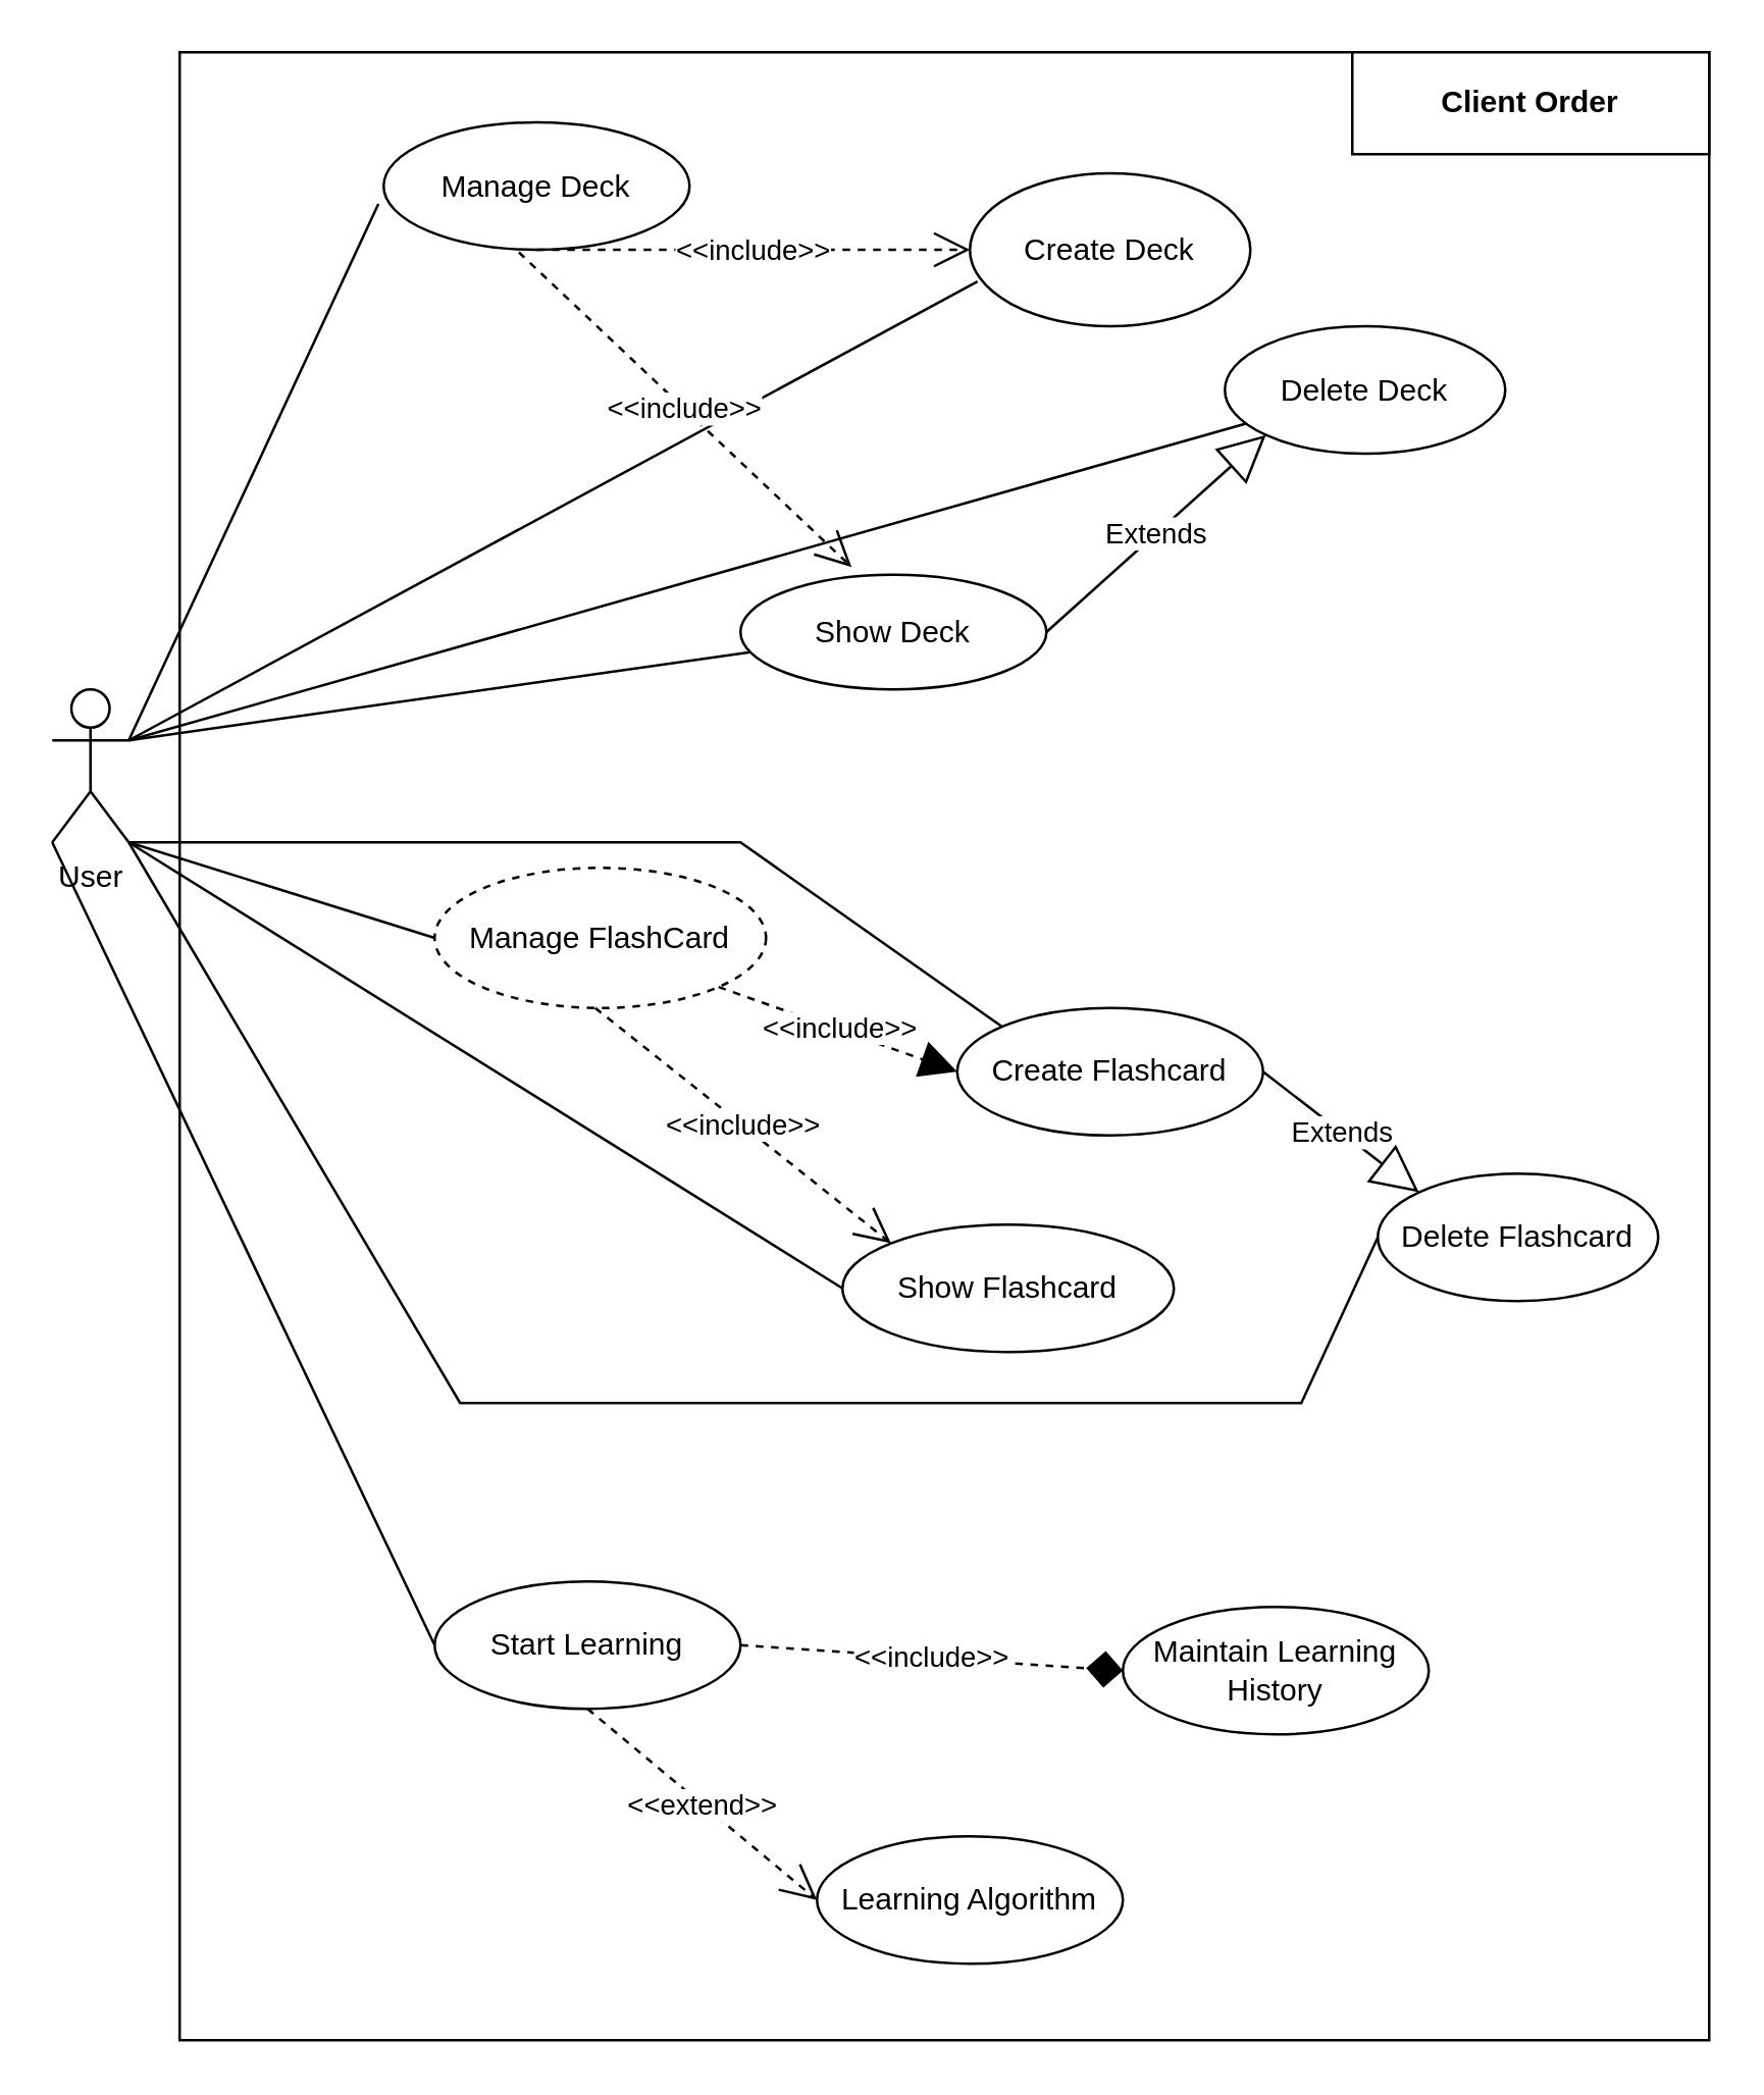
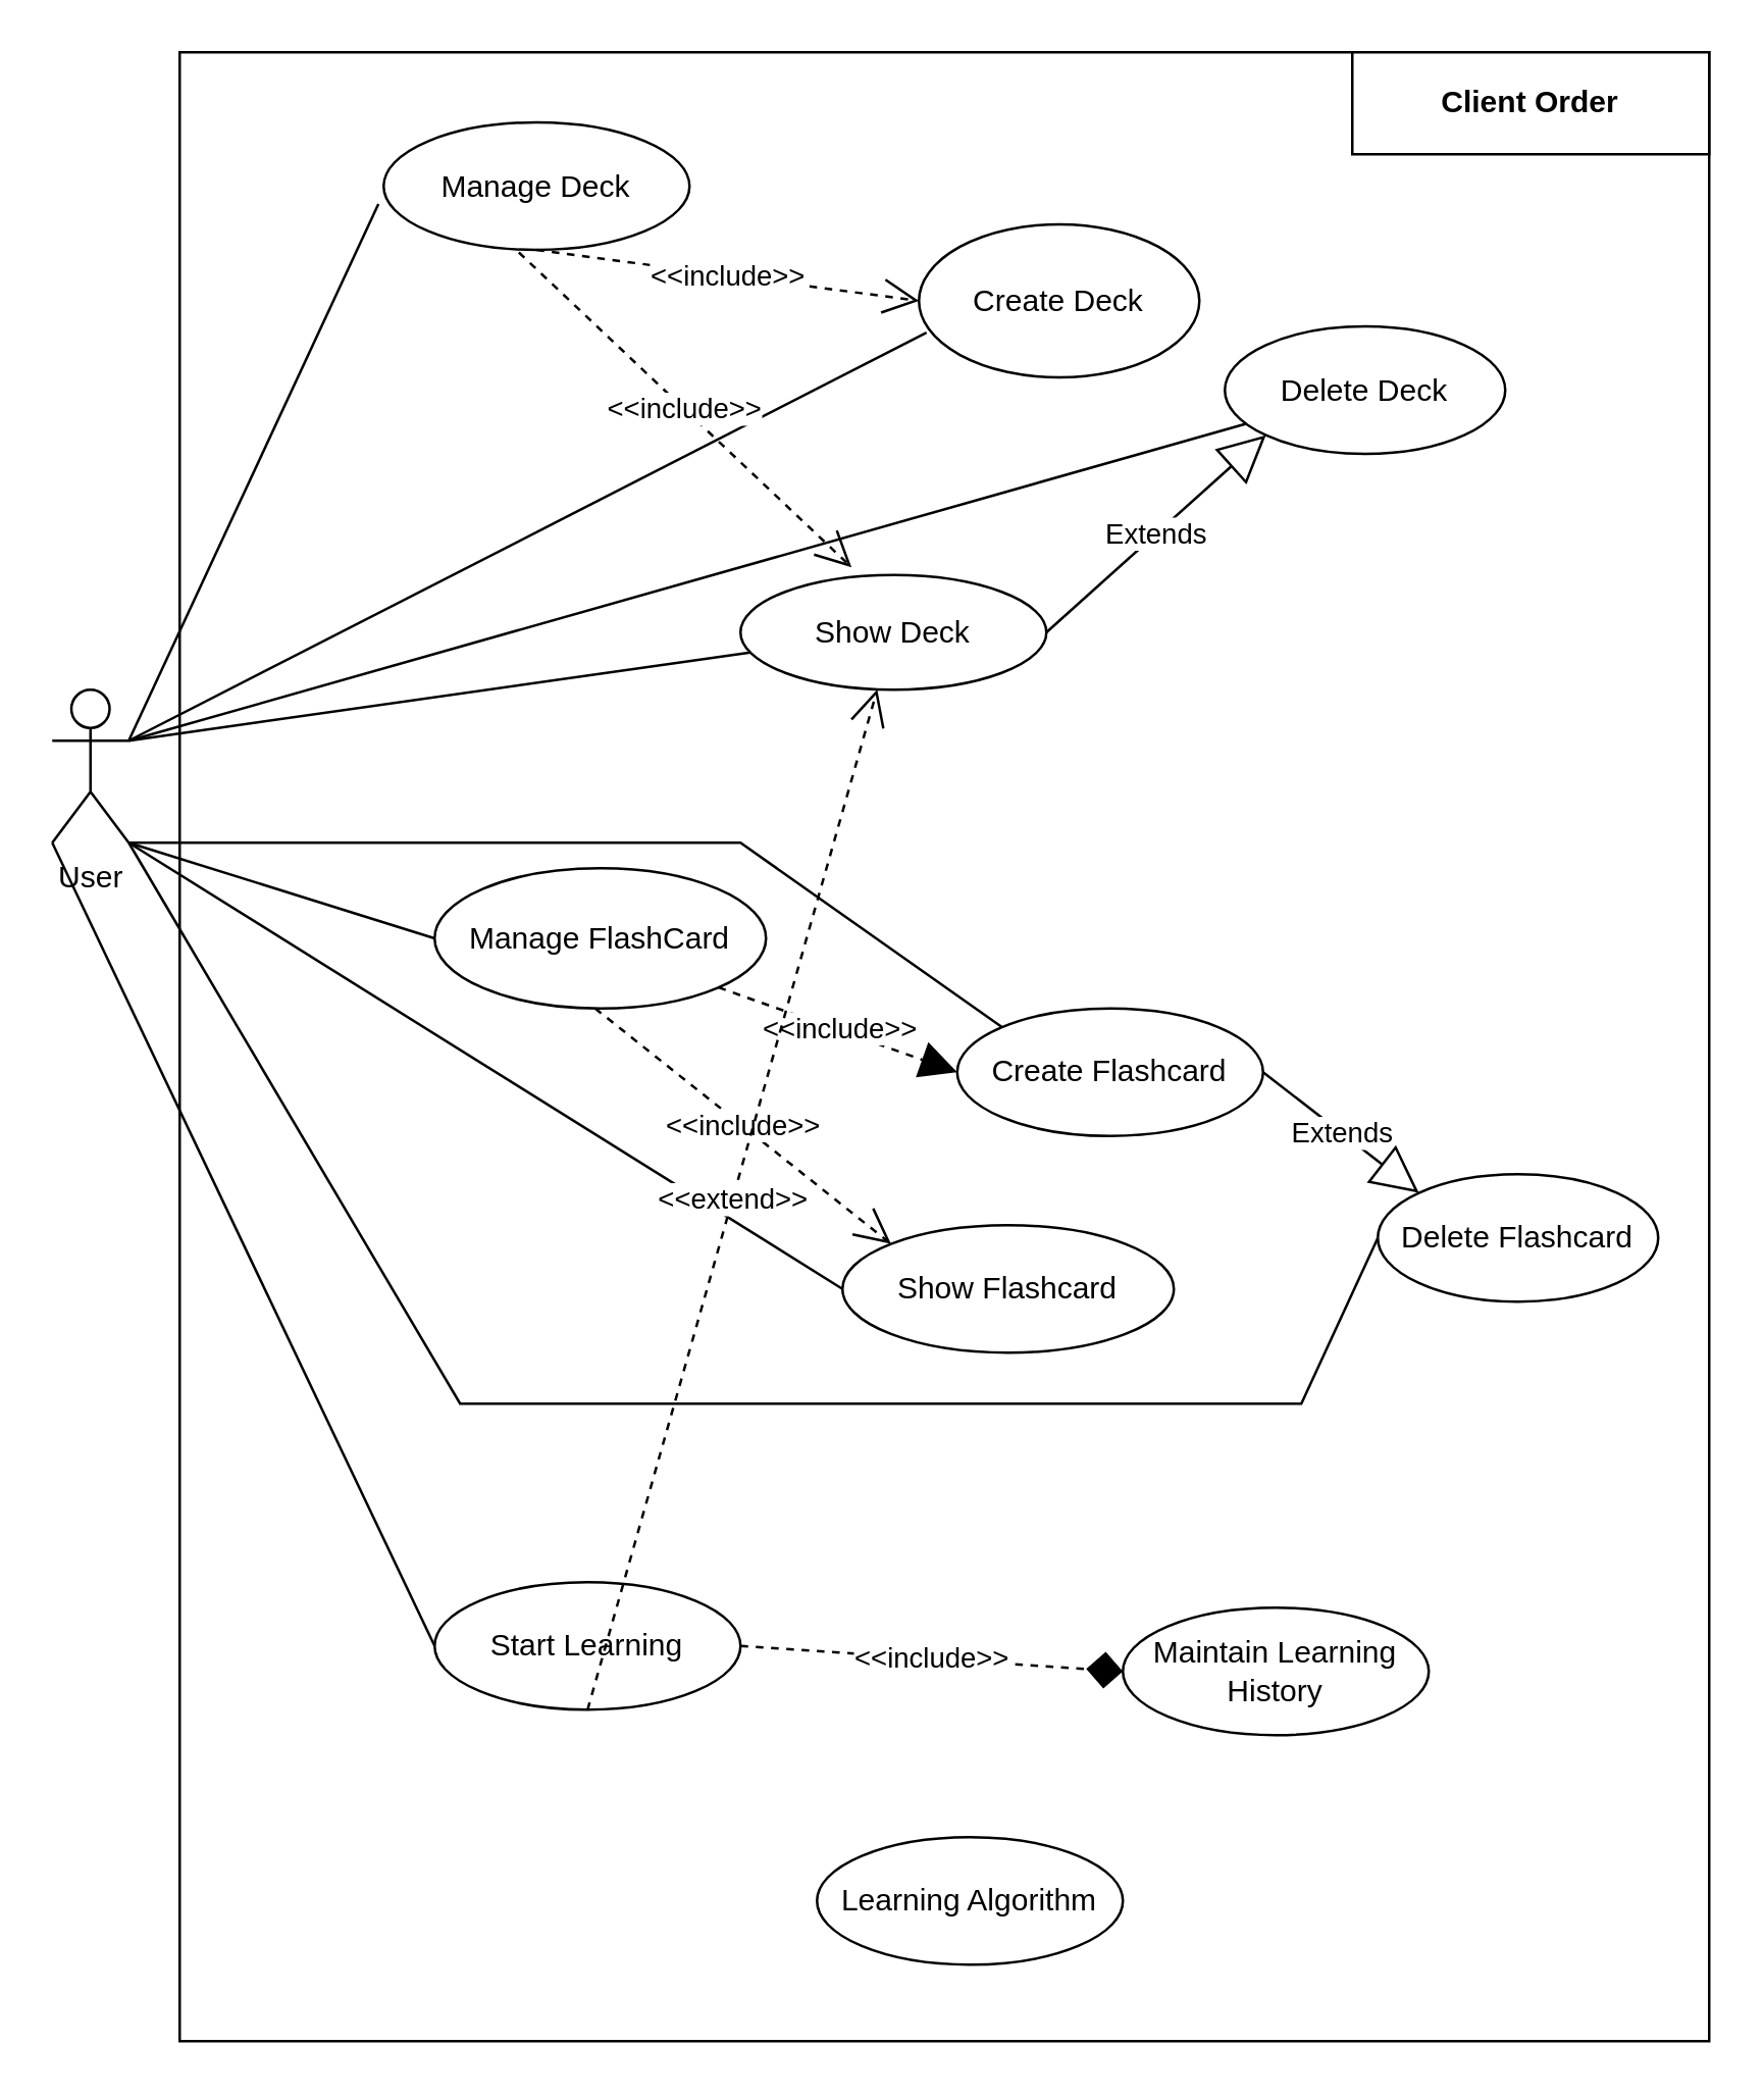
  <mxCell id="0" />
  <mxCell id="1" parent="0" />
  <mxCell id="2" value="" style="group" vertex="1" connectable="0" parent="1"><mxGeometry x="20" y="20" width="650" height="780" as="geometry" /></mxCell>
  <mxCell id="3" value="" style="rounded=0;whiteSpace=wrap;html=1;" vertex="1" parent="2"><mxGeometry x="50" width="600" height="780" as="geometry" /></mxCell>
  <mxCell id="4" value="User" style="shape=umlActor;verticalLabelPosition=bottom;verticalAlign=top;html=1;outlineConnect=0;" parent="2" vertex="1"><mxGeometry y="250" width="30" height="60" as="geometry" /></mxCell>
  <mxCell id="5" value="Manage Deck" style="ellipse;whiteSpace=wrap;html=1;" parent="2" vertex="1"><mxGeometry x="130" y="27.5" width="120" height="50" as="geometry" /></mxCell>
- <mxCell id="6" value="Create Deck" style="ellipse;whiteSpace=wrap;html=1;" parent="2" vertex="1"><mxGeometry x="360" y="47.5" width="110" height="60" as="geometry" /></mxCell>
- <mxCell id="7" value="Manage FlashCard" style="ellipse;whiteSpace=wrap;html=1;dashed=1;" parent="2" vertex="1"><mxGeometry x="150" y="320" width="130" height="55" as="geometry" /></mxCell>
+ <mxCell id="6" value="Create Deck" style="ellipse;whiteSpace=wrap;html=1;" parent="2" vertex="1"><mxGeometry x="340" y="67.5" width="110" height="60" as="geometry" /></mxCell>
+ <mxCell id="7" value="Manage FlashCard" style="ellipse;whiteSpace=wrap;html=1;" parent="2" vertex="1"><mxGeometry x="150" y="320" width="130" height="55" as="geometry" /></mxCell>
  <mxCell id="8" value="Start Learning" style="ellipse;whiteSpace=wrap;html=1;" parent="2" vertex="1"><mxGeometry x="150" y="600" width="120" height="50" as="geometry" /></mxCell>
  <mxCell id="9" value="Show Deck" style="ellipse;whiteSpace=wrap;html=1;" parent="2" vertex="1"><mxGeometry x="270" y="205" width="120" height="45" as="geometry" /></mxCell>
  <mxCell id="10" value="Delete Deck" style="ellipse;whiteSpace=wrap;html=1;" parent="2" vertex="1"><mxGeometry x="460" y="107.5" width="110" height="50" as="geometry" /></mxCell>
  <mxCell id="11" value="&lt;b&gt;Client Order&lt;/b&gt;" style="rounded=0;whiteSpace=wrap;html=1;" parent="2" vertex="1"><mxGeometry x="510" width="140" height="40" as="geometry" /></mxCell>
  <mxCell id="12" value="Create Flashcard" style="ellipse;whiteSpace=wrap;html=1;" parent="2" vertex="1"><mxGeometry x="355" y="375" width="120" height="50" as="geometry" /></mxCell>
  <mxCell id="13" value="Show Flashcard" style="ellipse;whiteSpace=wrap;html=1;" vertex="1" parent="2"><mxGeometry x="310" y="460" width="130" height="50" as="geometry" /></mxCell>
  <mxCell id="14" value="&amp;lt;&amp;lt;include&amp;gt;&amp;gt;" style="endArrow=open;endSize=12;dashed=1;html=1;rounded=0;exitX=0.5;exitY=1;exitDx=0;exitDy=0;entryX=0;entryY=0.5;entryDx=0;entryDy=0;" edge="1" parent="2" source="5" target="6"><mxGeometry width="160" relative="1" as="geometry"><mxPoint x="290" y="277.5" as="sourcePoint" /><mxPoint x="450" y="277.5" as="targetPoint" /></mxGeometry></mxCell>
  <mxCell id="15" value="Extends" style="endArrow=block;endSize=16;endFill=0;html=1;rounded=0;exitX=1;exitY=0.5;exitDx=0;exitDy=0;entryX=0;entryY=1;entryDx=0;entryDy=0;" edge="1" parent="2" source="9" target="10"><mxGeometry width="160" relative="1" as="geometry"><mxPoint x="290" y="277.5" as="sourcePoint" /><mxPoint x="450" y="277.5" as="targetPoint" /></mxGeometry></mxCell>
  <mxCell id="16" value="" style="endArrow=none;html=1;rounded=0;entryX=-0.017;entryY=0.64;entryDx=0;entryDy=0;entryPerimeter=0;" edge="1" parent="2" target="5"><mxGeometry relative="1" as="geometry"><mxPoint x="30" y="270" as="sourcePoint" /><mxPoint x="190" y="270" as="targetPoint" /></mxGeometry></mxCell>
  <mxCell id="17" value="" style="endArrow=none;html=1;rounded=0;entryX=0.027;entryY=0.708;entryDx=0;entryDy=0;entryPerimeter=0;" edge="1" parent="2" target="6"><mxGeometry relative="1" as="geometry"><mxPoint x="30" y="270" as="sourcePoint" /><mxPoint x="240" y="190" as="targetPoint" /></mxGeometry></mxCell>
  <mxCell id="18" value="" style="endArrow=none;html=1;rounded=0;" edge="1" parent="2" target="10"><mxGeometry relative="1" as="geometry"><mxPoint x="30" y="270" as="sourcePoint" /><mxPoint x="440" y="210" as="targetPoint" /></mxGeometry></mxCell>
  <mxCell id="19" value="" style="endArrow=none;html=1;rounded=0;exitX=1;exitY=0.333;exitDx=0;exitDy=0;exitPerimeter=0;" edge="1" parent="2" source="4" target="9"><mxGeometry relative="1" as="geometry"><mxPoint x="40" y="280" as="sourcePoint" /><mxPoint x="450" y="220" as="targetPoint" /></mxGeometry></mxCell>
  <mxCell id="20" value="&amp;lt;&amp;lt;include&amp;gt;&amp;gt;" style="endArrow=open;endSize=12;dashed=1;html=1;rounded=0;exitX=0.442;exitY=1.02;exitDx=0;exitDy=0;entryX=0.363;entryY=-0.067;entryDx=0;entryDy=0;exitPerimeter=0;entryPerimeter=0;" edge="1" parent="2" source="5" target="9"><mxGeometry width="160" relative="1" as="geometry"><mxPoint x="200" y="87.5" as="sourcePoint" /><mxPoint x="240" y="137.5" as="targetPoint" /></mxGeometry></mxCell>
  <mxCell id="21" value="" style="endArrow=none;html=1;rounded=0;exitX=1;exitY=1;exitDx=0;exitDy=0;exitPerimeter=0;entryX=0;entryY=0.5;entryDx=0;entryDy=0;" edge="1" parent="2" source="4" target="7"><mxGeometry relative="1" as="geometry"><mxPoint x="40" y="280" as="sourcePoint" /><mxPoint x="290" y="288" as="targetPoint" /></mxGeometry></mxCell>
  <mxCell id="22" value="" style="endArrow=none;html=1;rounded=0;exitX=1;exitY=1;exitDx=0;exitDy=0;exitPerimeter=0;entryX=0;entryY=0;entryDx=0;entryDy=0;" edge="1" parent="2" source="4" target="12"><mxGeometry relative="1" as="geometry"><mxPoint x="40" y="320" as="sourcePoint" /><mxPoint x="150" y="358" as="targetPoint" /><Array as="points"><mxPoint x="270" y="310" /></Array></mxGeometry></mxCell>
  <mxCell id="23" value="" style="endArrow=none;html=1;rounded=0;exitX=1;exitY=1;exitDx=0;exitDy=0;exitPerimeter=0;entryX=0;entryY=0.5;entryDx=0;entryDy=0;" edge="1" parent="2" source="4" target="13"><mxGeometry relative="1" as="geometry"><mxPoint x="40" y="320" as="sourcePoint" /><mxPoint x="338" y="387" as="targetPoint" /><Array as="points" /></mxGeometry></mxCell>
  <mxCell id="24" value="&amp;lt;&amp;lt;include&amp;gt;&amp;gt;" style="endArrow=open;endSize=12;dashed=1;html=1;rounded=0;exitX=0.442;exitY=1.02;exitDx=0;exitDy=0;entryX=0;entryY=0;entryDx=0;entryDy=0;exitPerimeter=0;" edge="1" parent="2" target="13"><mxGeometry width="160" relative="1" as="geometry"><mxPoint x="213" y="375" as="sourcePoint" /><mxPoint x="344" y="498" as="targetPoint" /></mxGeometry></mxCell>
  <mxCell id="25" value="&amp;lt;&amp;lt;include&amp;gt;&amp;gt;" style="endArrow=block;endSize=12;dashed=1;html=1;rounded=0;exitX=1;exitY=1;exitDx=0;exitDy=0;entryX=0;entryY=0.5;entryDx=0;entryDy=0;" edge="1" parent="2" source="7" target="12"><mxGeometry width="160" relative="1" as="geometry"><mxPoint x="223" y="385" as="sourcePoint" /><mxPoint x="339" y="477" as="targetPoint" /></mxGeometry></mxCell>
  <mxCell id="26" value="Delete Flashcard" style="ellipse;whiteSpace=wrap;html=1;" vertex="1" parent="2"><mxGeometry x="520" y="440" width="110" height="50" as="geometry" /></mxCell>
  <mxCell id="27" value="Extends" style="endArrow=block;endSize=16;endFill=0;html=1;rounded=0;exitX=1;exitY=0.5;exitDx=0;exitDy=0;entryX=0;entryY=0;entryDx=0;entryDy=0;" edge="1" parent="2" source="12" target="26"><mxGeometry width="160" relative="1" as="geometry"><mxPoint x="420" y="290" as="sourcePoint" /><mxPoint x="506" y="213" as="targetPoint" /></mxGeometry></mxCell>
  <mxCell id="28" value="" style="endArrow=none;html=1;rounded=0;exitX=1;exitY=1;exitDx=0;exitDy=0;exitPerimeter=0;entryX=0;entryY=0.5;entryDx=0;entryDy=0;" edge="1" parent="2" source="4" target="26"><mxGeometry relative="1" as="geometry"><mxPoint x="40" y="320" as="sourcePoint" /><mxPoint x="310" y="495" as="targetPoint" /><Array as="points"><mxPoint x="160" y="530" /><mxPoint x="490" y="530" /></Array></mxGeometry></mxCell>
  <mxCell id="29" value="" style="endArrow=none;html=1;rounded=0;exitX=0;exitY=1;exitDx=0;exitDy=0;exitPerimeter=0;entryX=0;entryY=0.5;entryDx=0;entryDy=0;" edge="1" parent="2" source="4" target="8"><mxGeometry relative="1" as="geometry"><mxPoint y="310" as="sourcePoint" /><mxPoint x="280" y="485" as="targetPoint" /><Array as="points" /></mxGeometry></mxCell>
  <mxCell id="30" value="Maintain Learning History" style="ellipse;whiteSpace=wrap;html=1;" vertex="1" parent="2"><mxGeometry x="420" y="610" width="120" height="50" as="geometry" /></mxCell>
  <mxCell id="31" value="&amp;lt;&amp;lt;include&amp;gt;&amp;gt;" style="endArrow=diamond;endSize=12;dashed=1;html=1;rounded=0;exitX=1;exitY=0.5;exitDx=0;exitDy=0;entryX=0;entryY=0.5;entryDx=0;entryDy=0;" edge="1" parent="2" source="8" target="30"><mxGeometry width="160" relative="1" as="geometry"><mxPoint x="272" y="620" as="sourcePoint" /><mxPoint x="388" y="712" as="targetPoint" /></mxGeometry></mxCell>
  <mxCell id="32" value="Learning Algorithm" style="ellipse;whiteSpace=wrap;html=1;" vertex="1" parent="2"><mxGeometry x="300" y="700" width="120" height="50" as="geometry" /></mxCell>
- <mxCell id="33" value="&amp;lt;&amp;lt;extend&amp;gt;&amp;gt;" style="endArrow=open;endSize=12;dashed=1;html=1;rounded=0;exitX=0.5;exitY=1;exitDx=0;exitDy=0;entryX=0;entryY=0.5;entryDx=0;entryDy=0;" edge="1" parent="2" source="8" target="32"><mxGeometry width="160" relative="1" as="geometry"><mxPoint x="250" y="680" as="sourcePoint" /><mxPoint x="400" y="690" as="targetPoint" /></mxGeometry></mxCell>
+ <mxCell id="33" value="&amp;lt;&amp;lt;extend&amp;gt;&amp;gt;" style="endArrow=open;endSize=12;dashed=1;html=1;rounded=0;exitX=0.5;exitY=1;exitDx=0;exitDy=0;" edge="1" parent="2" source="8" target="9"><mxGeometry width="160" relative="1" as="geometry"><mxPoint x="250" y="680" as="sourcePoint" /><mxPoint x="400" y="690" as="targetPoint" /></mxGeometry></mxCell>
